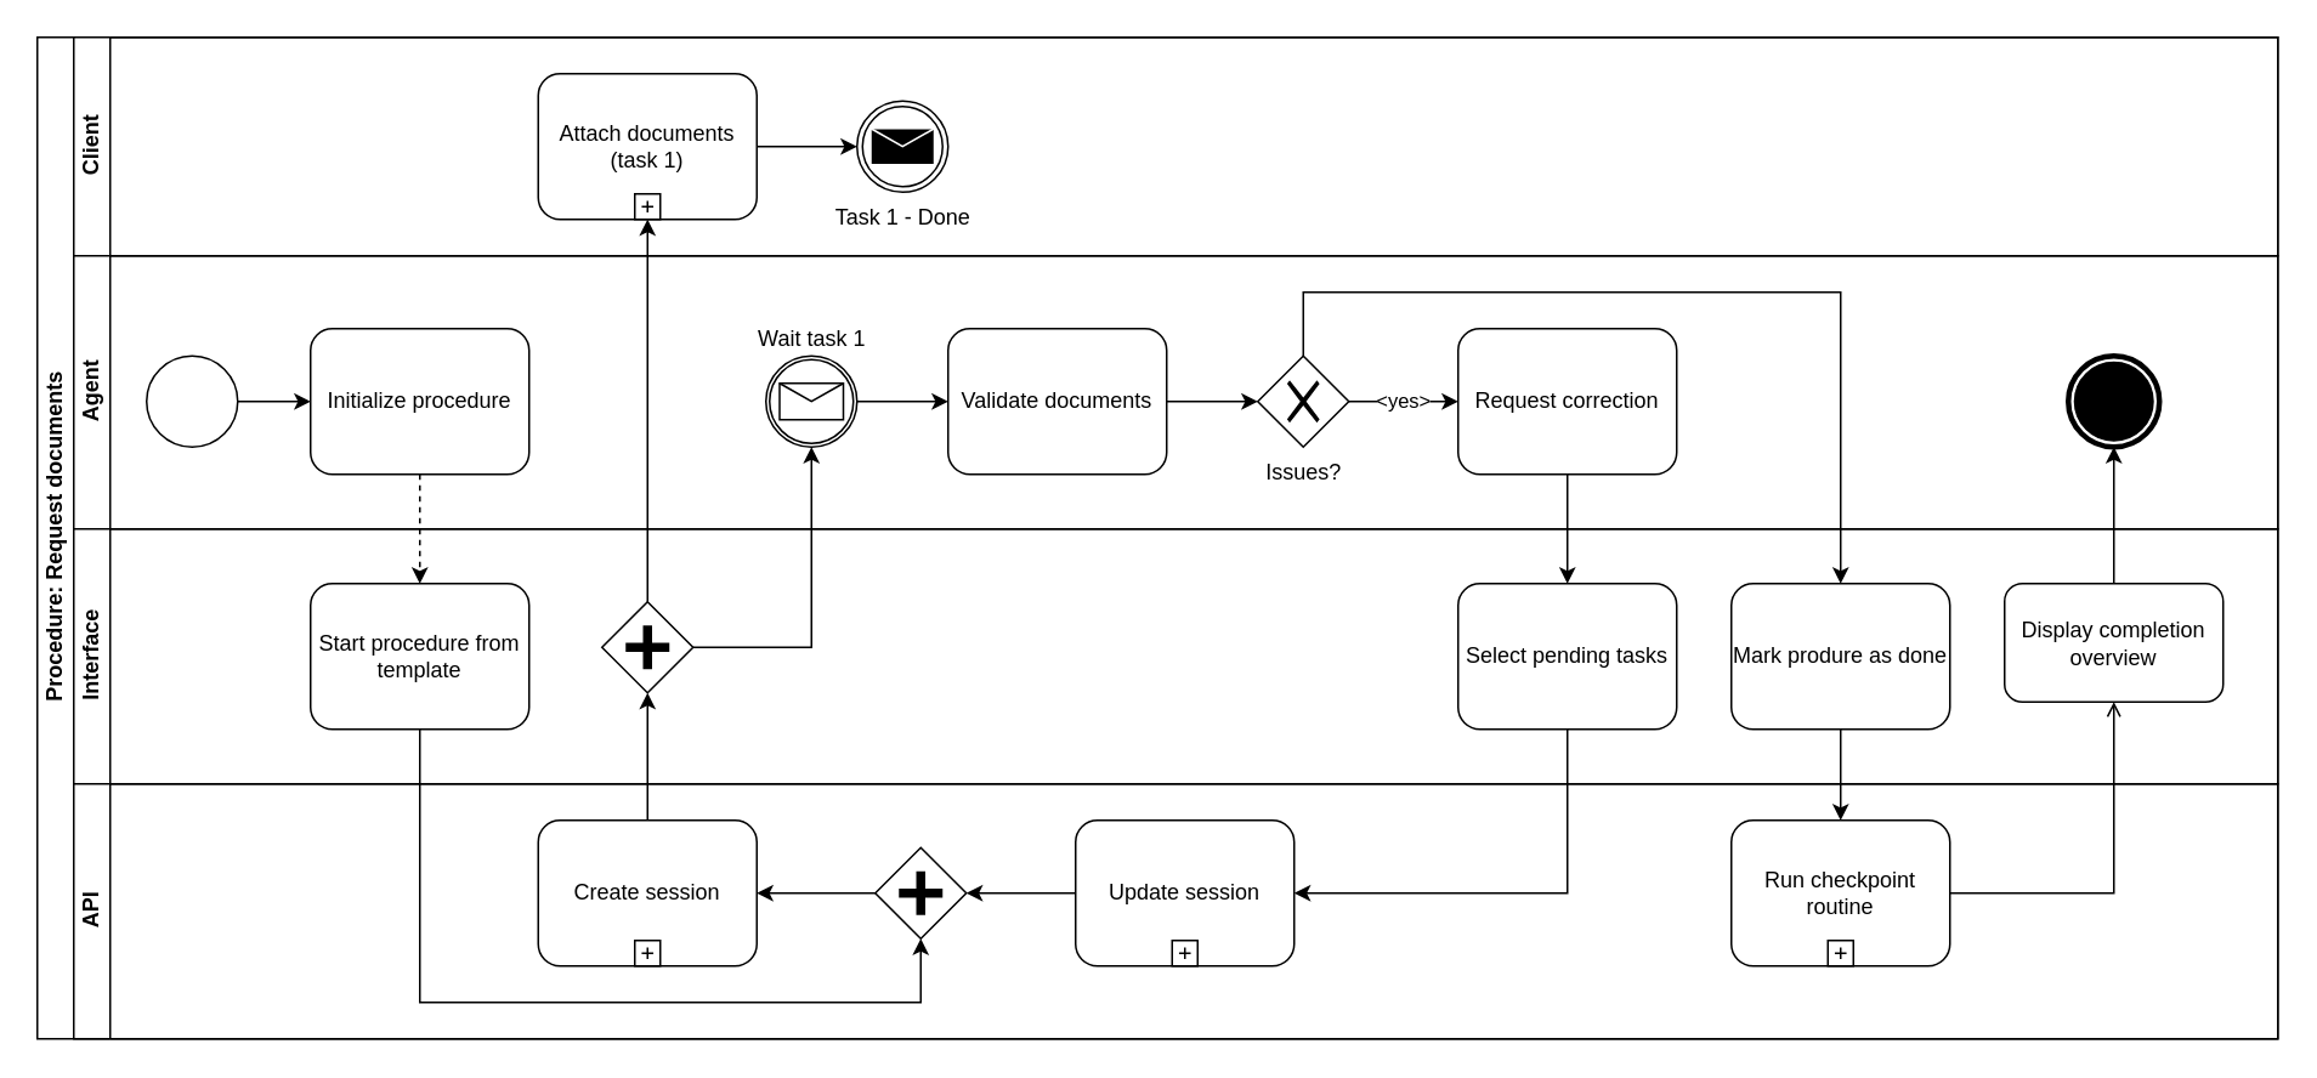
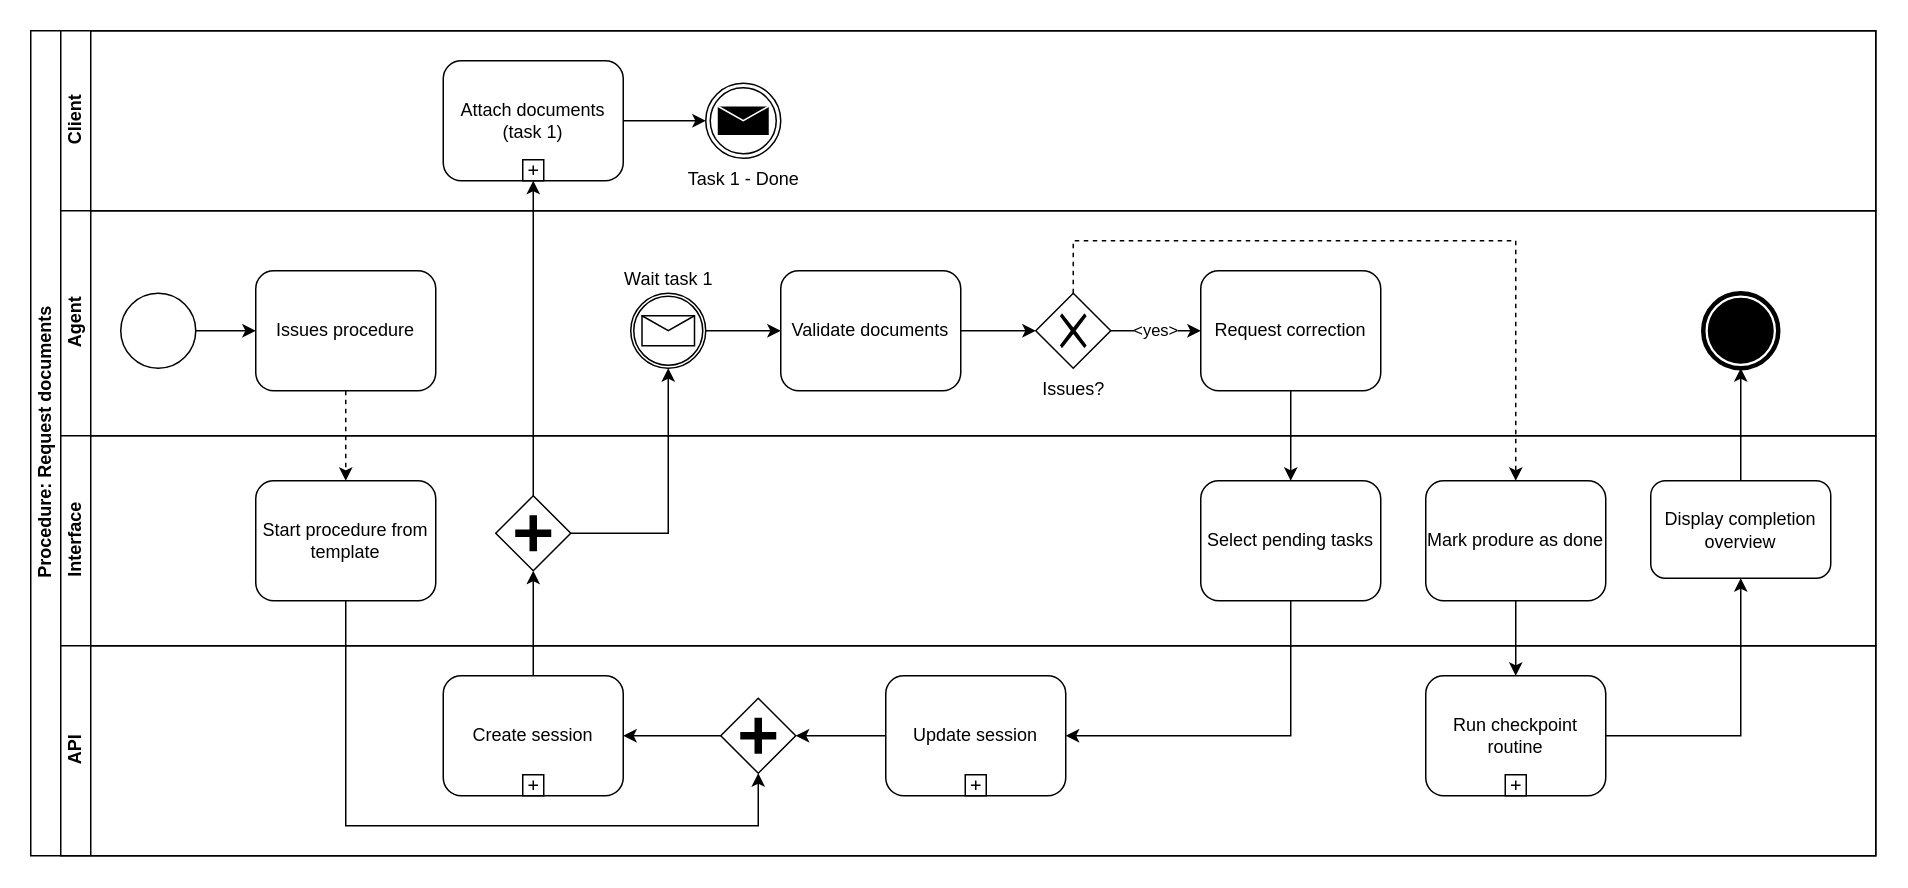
  <mxCell id="0" />
  <mxCell id="1" parent="0" />
  <mxCell id="2" value="Procedure: Request documents" style="swimlane;html=1;childLayout=stackLayout;resizeParent=1;resizeParentMax=0;horizontal=0;startSize=20;horizontalStack=0;" parent="1" vertex="1"><mxGeometry x="20" y="20" width="1230" height="550" as="geometry" /></mxCell>
  <mxCell id="3" value="Client" style="swimlane;html=1;startSize=20;horizontal=0;" parent="2" vertex="1"><mxGeometry x="20" width="1210" height="120" as="geometry" /></mxCell>
  <mxCell id="4" style="edgeStyle=orthogonalEdgeStyle;rounded=0;orthogonalLoop=1;jettySize=auto;html=1;" parent="3" source="5" target="7" edge="1"><mxGeometry relative="1" as="geometry" /></mxCell>
  <mxCell id="5" value="Attach documents&lt;br&gt;(task 1)" style="html=1;whiteSpace=wrap;rounded=1;dropTarget=0;" parent="3" vertex="1"><mxGeometry x="255" y="20" width="120" height="80" as="geometry" /></mxCell>
  <mxCell id="6" value="" style="html=1;shape=plus;outlineConnect=0;" parent="5" vertex="1"><mxGeometry x="0.5" y="1" width="14" height="14" relative="1" as="geometry"><mxPoint x="-7" y="-14" as="offset" /></mxGeometry></mxCell>
  <mxCell id="7" value="Task 1 - Done" style="shape=mxgraph.bpmn.shape;html=1;verticalLabelPosition=bottom;labelBackgroundColor=#ffffff;verticalAlign=top;align=center;perimeter=ellipsePerimeter;outlineConnect=0;outline=throwing;symbol=message;" parent="3" vertex="1"><mxGeometry x="430" y="35" width="50" height="50" as="geometry" /></mxCell>
  <mxCell id="8" value="" style="edgeStyle=orthogonalEdgeStyle;rounded=0;orthogonalLoop=1;jettySize=auto;html=1;entryX=0.5;entryY=0;entryDx=0;entryDy=0;" parent="2" source="17" target="26" edge="1"><mxGeometry relative="1" as="geometry"><mxPoint x="840" y="310" as="targetPoint" /></mxGeometry></mxCell>
- <mxCell id="9" value="" style="edgeStyle=orthogonalEdgeStyle;rounded=0;orthogonalLoop=1;jettySize=auto;html=1;exitX=0.5;exitY=0;exitDx=0;exitDy=0;" parent="2" source="18" target="27" edge="1"><mxGeometry relative="1" as="geometry"><mxPoint x="900" y="110" as="sourcePoint" /><mxPoint x="990" y="310" as="targetPoint" /><Array as="points"><mxPoint x="695" y="140" /><mxPoint x="990" y="140" /></Array></mxGeometry></mxCell>
+ <mxCell id="9" value="" style="edgeStyle=orthogonalEdgeStyle;rounded=0;orthogonalLoop=1;jettySize=auto;html=1;exitX=0.5;exitY=0;exitDx=0;exitDy=0;dashed=1;" parent="2" source="18" target="27" edge="1"><mxGeometry relative="1" as="geometry"><mxPoint x="900" y="110" as="sourcePoint" /><mxPoint x="990" y="310" as="targetPoint" /><Array as="points"><mxPoint x="695" y="140" /><mxPoint x="990" y="140" /></Array></mxGeometry></mxCell>
  <mxCell id="10" style="edgeStyle=orthogonalEdgeStyle;rounded=0;orthogonalLoop=1;jettySize=auto;html=1;" parent="2" source="28" target="16" edge="1"><mxGeometry relative="1" as="geometry"><mxPoint x="1140" y="310" as="sourcePoint" /></mxGeometry></mxCell>
  <mxCell id="11" value="Agent" style="swimlane;html=1;startSize=20;horizontal=0;" parent="2" vertex="1"><mxGeometry x="20" y="120" width="1210" height="150" as="geometry" /></mxCell>
  <mxCell id="12" style="edgeStyle=orthogonalEdgeStyle;rounded=0;orthogonalLoop=1;jettySize=auto;html=1;" parent="11" source="22" target="21" edge="1"><mxGeometry relative="1" as="geometry" /></mxCell>
  <mxCell id="13" style="edgeStyle=orthogonalEdgeStyle;rounded=0;orthogonalLoop=1;jettySize=auto;html=1;" parent="11" source="20" target="18" edge="1"><mxGeometry relative="1" as="geometry" /></mxCell>
  <mxCell id="14" style="edgeStyle=orthogonalEdgeStyle;rounded=0;orthogonalLoop=1;jettySize=auto;html=1;" parent="11" source="19" target="20" edge="1"><mxGeometry relative="1" as="geometry" /></mxCell>
  <mxCell id="15" value="&amp;lt;yes&amp;gt;" style="edgeStyle=orthogonalEdgeStyle;rounded=0;orthogonalLoop=1;jettySize=auto;html=1;" parent="11" source="18" target="17" edge="1"><mxGeometry relative="1" as="geometry" /></mxCell>
  <mxCell id="16" value="" style="shape=mxgraph.bpmn.shape;html=1;verticalLabelPosition=bottom;labelBackgroundColor=#ffffff;verticalAlign=top;align=center;perimeter=ellipsePerimeter;outlineConnect=0;outline=end;symbol=terminate;" parent="11" vertex="1"><mxGeometry x="1095" y="55" width="50" height="50" as="geometry" /></mxCell>
  <mxCell id="17" value="Request correction" style="shape=ext;rounded=1;html=1;whiteSpace=wrap;" parent="11" vertex="1"><mxGeometry x="760" y="40" width="120" height="80" as="geometry" /></mxCell>
  <mxCell id="18" value="Issues?" style="shape=mxgraph.bpmn.shape;html=1;verticalLabelPosition=bottom;labelBackgroundColor=#ffffff;verticalAlign=top;align=center;perimeter=rhombusPerimeter;background=gateway;outlineConnect=0;outline=none;symbol=exclusiveGw;labelPosition=center;" parent="11" vertex="1"><mxGeometry x="650" y="55" width="50" height="50" as="geometry" /></mxCell>
  <mxCell id="19" value="Wait task 1" style="shape=mxgraph.bpmn.shape;html=1;verticalLabelPosition=top;labelBackgroundColor=#ffffff;verticalAlign=bottom;align=center;perimeter=ellipsePerimeter;outlineConnect=0;outline=catching;symbol=message;labelPosition=center;" parent="11" vertex="1"><mxGeometry x="380" y="55" width="50" height="50" as="geometry" /></mxCell>
  <mxCell id="20" value="Validate documents" style="shape=ext;rounded=1;html=1;whiteSpace=wrap;" parent="11" vertex="1"><mxGeometry x="480" y="40" width="120" height="80" as="geometry" /></mxCell>
- <mxCell id="21" value="Initialize procedure" style="shape=ext;rounded=1;html=1;whiteSpace=wrap;" parent="11" vertex="1"><mxGeometry x="130" y="40" width="120" height="80" as="geometry" /></mxCell>
+ <mxCell id="21" value="Issues procedure" style="shape=ext;rounded=1;html=1;whiteSpace=wrap;" parent="11" vertex="1"><mxGeometry x="130" y="40" width="120" height="80" as="geometry" /></mxCell>
  <mxCell id="22" value="" style="shape=mxgraph.bpmn.shape;html=1;verticalLabelPosition=bottom;labelBackgroundColor=#ffffff;verticalAlign=top;align=center;perimeter=ellipsePerimeter;outlineConnect=0;outline=standard;symbol=general;" parent="11" vertex="1"><mxGeometry x="40" y="55" width="50" height="50" as="geometry" /></mxCell>
  <mxCell id="23" value="Interface" style="swimlane;html=1;startSize=20;horizontal=0;" parent="2" vertex="1"><mxGeometry x="20" y="270" width="1210" height="140" as="geometry" /></mxCell>
  <mxCell id="24" value="" style="shape=mxgraph.bpmn.shape;html=1;verticalLabelPosition=bottom;labelBackgroundColor=#ffffff;verticalAlign=top;align=center;perimeter=rhombusPerimeter;background=gateway;outlineConnect=0;outline=none;symbol=parallelGw;" parent="23" vertex="1"><mxGeometry x="290" y="40" width="50" height="50" as="geometry" /></mxCell>
  <mxCell id="25" value="Start procedure from template" style="shape=ext;rounded=1;html=1;whiteSpace=wrap;" parent="23" vertex="1"><mxGeometry x="130" y="30" width="120" height="80" as="geometry" /></mxCell>
  <mxCell id="26" value="Select pending tasks" style="shape=ext;rounded=1;html=1;whiteSpace=wrap;" parent="23" vertex="1"><mxGeometry x="760" y="30" width="120" height="80" as="geometry" /></mxCell>
  <mxCell id="27" value="Mark produre as done" style="shape=ext;rounded=1;html=1;whiteSpace=wrap;" parent="23" vertex="1"><mxGeometry x="910" y="30" width="120" height="80" as="geometry" /></mxCell>
  <mxCell id="28" value="Display completion overview" style="shape=ext;rounded=1;html=1;whiteSpace=wrap;" parent="23" vertex="1"><mxGeometry x="1060" y="30" width="120" height="65" as="geometry" /></mxCell>
  <mxCell id="29" value="" style="edgeStyle=orthogonalEdgeStyle;rounded=0;orthogonalLoop=1;jettySize=auto;html=1;dashed=1;" parent="2" source="21" target="25" edge="1"><mxGeometry relative="1" as="geometry" /></mxCell>
  <mxCell id="30" style="edgeStyle=orthogonalEdgeStyle;rounded=0;orthogonalLoop=1;jettySize=auto;html=1;" parent="2" source="41" target="24" edge="1"><mxGeometry relative="1" as="geometry"><mxPoint x="335" y="205" as="targetPoint" /></mxGeometry></mxCell>
  <mxCell id="31" style="edgeStyle=orthogonalEdgeStyle;rounded=0;orthogonalLoop=1;jettySize=auto;html=1;" parent="2" source="24" target="19" edge="1"><mxGeometry relative="1" as="geometry" /></mxCell>
  <mxCell id="32" style="edgeStyle=orthogonalEdgeStyle;rounded=0;orthogonalLoop=1;jettySize=auto;html=1;" parent="2" source="24" target="5" edge="1"><mxGeometry relative="1" as="geometry" /></mxCell>
  <mxCell id="33" style="edgeStyle=orthogonalEdgeStyle;rounded=0;orthogonalLoop=1;jettySize=auto;html=1;entryX=1;entryY=0.5;entryDx=0;entryDy=0;exitX=0.5;exitY=1;exitDx=0;exitDy=0;" parent="2" source="26" target="39" edge="1"><mxGeometry relative="1" as="geometry" /></mxCell>
  <mxCell id="34" style="edgeStyle=orthogonalEdgeStyle;rounded=0;orthogonalLoop=1;jettySize=auto;html=1;entryX=0.5;entryY=1;entryDx=0;entryDy=0;" parent="2" source="25" target="45" edge="1"><mxGeometry relative="1" as="geometry"><Array as="points"><mxPoint x="210" y="530" /><mxPoint x="485" y="530" /></Array></mxGeometry></mxCell>
  <mxCell id="35" style="edgeStyle=orthogonalEdgeStyle;rounded=0;orthogonalLoop=1;jettySize=auto;html=1;" parent="2" source="27" target="43" edge="1"><mxGeometry relative="1" as="geometry" /></mxCell>
- <mxCell id="36" style="edgeStyle=orthogonalEdgeStyle;rounded=0;orthogonalLoop=1;jettySize=auto;html=1;endArrow=open;" parent="2" source="43" target="28" edge="1"><mxGeometry relative="1" as="geometry" /></mxCell>
+ <mxCell id="36" style="edgeStyle=orthogonalEdgeStyle;rounded=0;orthogonalLoop=1;jettySize=auto;html=1;" parent="2" source="43" target="28" edge="1"><mxGeometry relative="1" as="geometry" /></mxCell>
  <mxCell id="37" value="API" style="swimlane;html=1;startSize=20;horizontal=0;" parent="2" vertex="1"><mxGeometry x="20" y="410" width="1210" height="140" as="geometry"><mxRectangle x="20" y="380" width="620" height="20" as="alternateBounds" /></mxGeometry></mxCell>
  <mxCell id="38" style="edgeStyle=orthogonalEdgeStyle;rounded=0;orthogonalLoop=1;jettySize=auto;html=1;entryX=1;entryY=0.5;entryDx=0;entryDy=0;" parent="37" source="45" target="41" edge="1"><mxGeometry relative="1" as="geometry"><mxPoint x="515" y="135" as="sourcePoint" /></mxGeometry></mxCell>
  <mxCell id="39" value="Update session" style="html=1;whiteSpace=wrap;rounded=1;dropTarget=0;" parent="37" vertex="1"><mxGeometry x="550" y="20" width="120" height="80" as="geometry" /></mxCell>
  <mxCell id="40" value="" style="html=1;shape=plus;outlineConnect=0;" parent="39" vertex="1"><mxGeometry x="0.5" y="1" width="14" height="14" relative="1" as="geometry"><mxPoint x="-7" y="-14" as="offset" /></mxGeometry></mxCell>
  <mxCell id="41" value="Create session" style="html=1;whiteSpace=wrap;rounded=1;dropTarget=0;" parent="37" vertex="1"><mxGeometry x="255" y="20" width="120" height="80" as="geometry" /></mxCell>
  <mxCell id="42" value="" style="html=1;shape=plus;outlineConnect=0;" parent="41" vertex="1"><mxGeometry x="0.5" y="1" width="14" height="14" relative="1" as="geometry"><mxPoint x="-7" y="-14" as="offset" /></mxGeometry></mxCell>
  <mxCell id="43" value="Run checkpoint routine" style="html=1;whiteSpace=wrap;rounded=1;dropTarget=0;" parent="37" vertex="1"><mxGeometry x="910" y="20" width="120" height="80" as="geometry" /></mxCell>
  <mxCell id="44" value="" style="html=1;shape=plus;outlineConnect=0;" parent="43" vertex="1"><mxGeometry x="0.5" y="1" width="14" height="14" relative="1" as="geometry"><mxPoint x="-7" y="-14" as="offset" /></mxGeometry></mxCell>
  <mxCell id="45" value="" style="shape=mxgraph.bpmn.shape;html=1;verticalLabelPosition=bottom;labelBackgroundColor=#ffffff;verticalAlign=top;align=center;perimeter=rhombusPerimeter;background=gateway;outlineConnect=0;outline=none;symbol=parallelGw;" parent="37" vertex="1"><mxGeometry x="440" y="35" width="50" height="50" as="geometry" /></mxCell>
  <mxCell id="46" style="edgeStyle=orthogonalEdgeStyle;rounded=0;orthogonalLoop=1;jettySize=auto;html=1;" parent="37" source="39" target="45" edge="1"><mxGeometry relative="1" as="geometry" /></mxCell>
